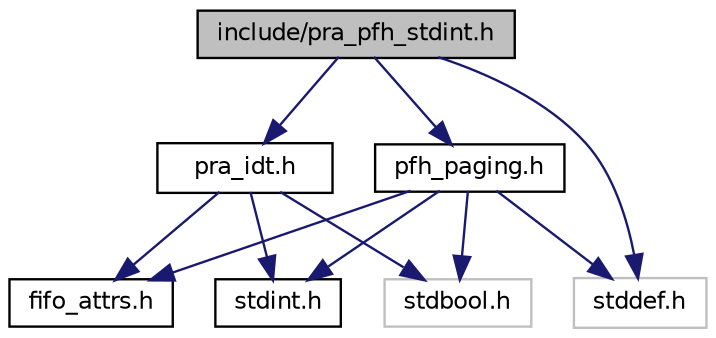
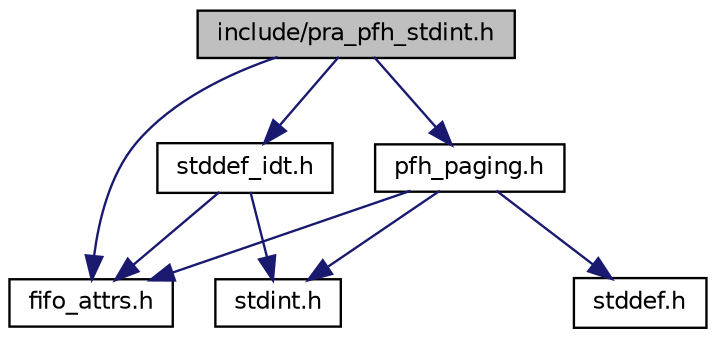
  digraph {
    node [color=black fontname=Helvetica fontsize=10 shape=record]
    edge [color=midnightblue fontname=Helvetica fontsize=10 labelfontname=Helvetica labelfontsize=10 style=solid]
    n1 [fillcolor=grey75 fontcolor=black height=0.2 label="include/pra_pfh_stdint.h" style=filled width=0.4]
-   n2 [height=0.2 label="pra_idt.h" width=0.4]
+   n2 [height=0.2 label="stddef_idt.h" width=0.4]
    n3 [height=0.2 label="fifo_attrs.h" width=0.4]
    n4 [height=0.2 label="pfh_paging.h" width=0.4]
    n5 [height=0.2 label="stdint.h" width=0.4]
-   n6 [color=grey75 height=0.2 label="stdbool.h" width=0.4]
-   n7 [color=grey75 height=0.2 label="stddef.h" width=0.4]
+   n7 [height=0.2 label="stddef.h" width=0.4]
    n1 -> n2
-   n1 -> n7
+   n1 -> n3
    n1 -> n4
    n2 -> n3
    n2 -> n5
-   n2 -> n6
    n4 -> n3
    n4 -> n5
-   n4 -> n6
    n4 -> n7
  }
